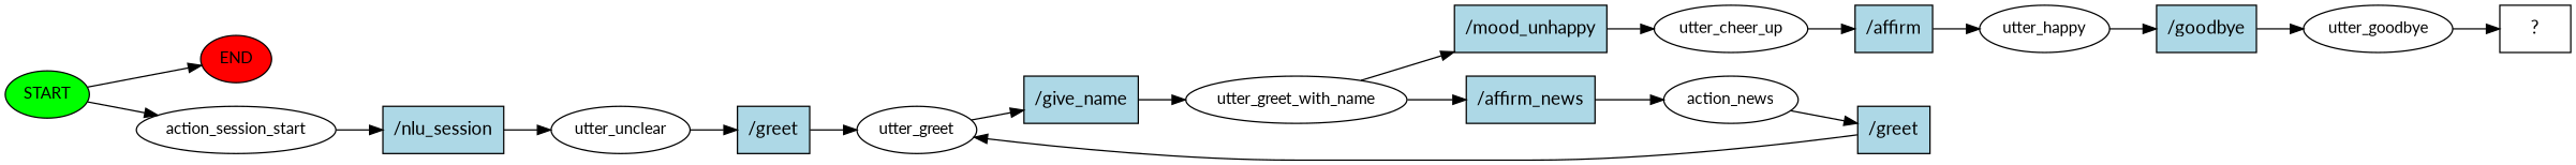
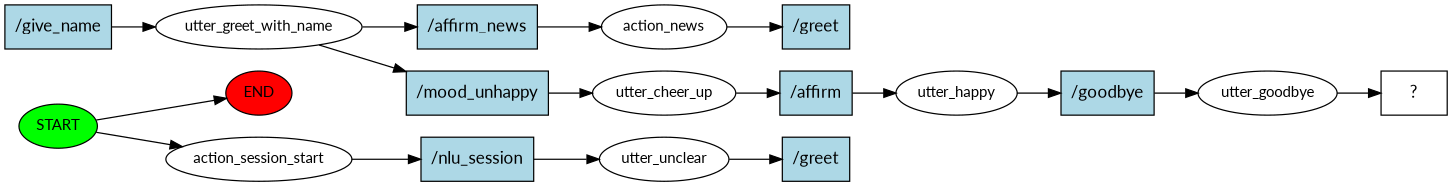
  digraph {
    fontname=Lato
    rankdir=LR
    node [fontname=Lato fontsize=12 style=filled]
    edge [fontname=Lato]
    n1 [fillcolor=green label=START]
    n2 [fillcolor=red label=END]
    n3 [label=action_session_start style=""]
    n4 [fillcolor=lightblue label="/nlu_session" shape=rect fontsize=""]
    n5 [label=utter_unclear style=""]
    n6 [fillcolor=lightblue label="/greet" shape=rect fontsize=""]
-   n7 [label=utter_greet style=""]
    n8 [fillcolor=lightblue label="/give_name" shape=rect fontsize=""]
    n9 [label=utter_greet_with_name style=""]
    n10 [fillcolor=lightblue label="/affirm_news" shape=rect fontsize=""]
    n11 [fillcolor=lightblue label="/mood_unhappy" shape=rect fontsize=""]
    n12 [label=action_news style=""]
    n13 [label=utter_cheer_up style=""]
    n14 [fillcolor=lightblue label="/greet" shape=rect fontsize=""]
    n15 [fillcolor=lightblue label="/affirm" shape=rect fontsize=""]
    n16 [label=utter_happy style=""]
    n17 [fillcolor=lightblue label="/goodbye" shape=rect fontsize=""]
    n18 [label=utter_goodbye style=""]
    n19 [label="  ?  " shape=rect fontsize="" style=""]
    n1 -> n2
    n1 -> n3
    n3 -> n4
    n4 -> n5
    n5 -> n6
-   n6 -> n7
-   n7 -> n8
    n8 -> n9
    n9 -> n10
    n9 -> n11
    n10 -> n12
    n11 -> n13
    n12 -> n14
    n13 -> n15
-   n14 -> n7
    n15 -> n16
    n16 -> n17
    n17 -> n18
    n18 -> n19
  }
